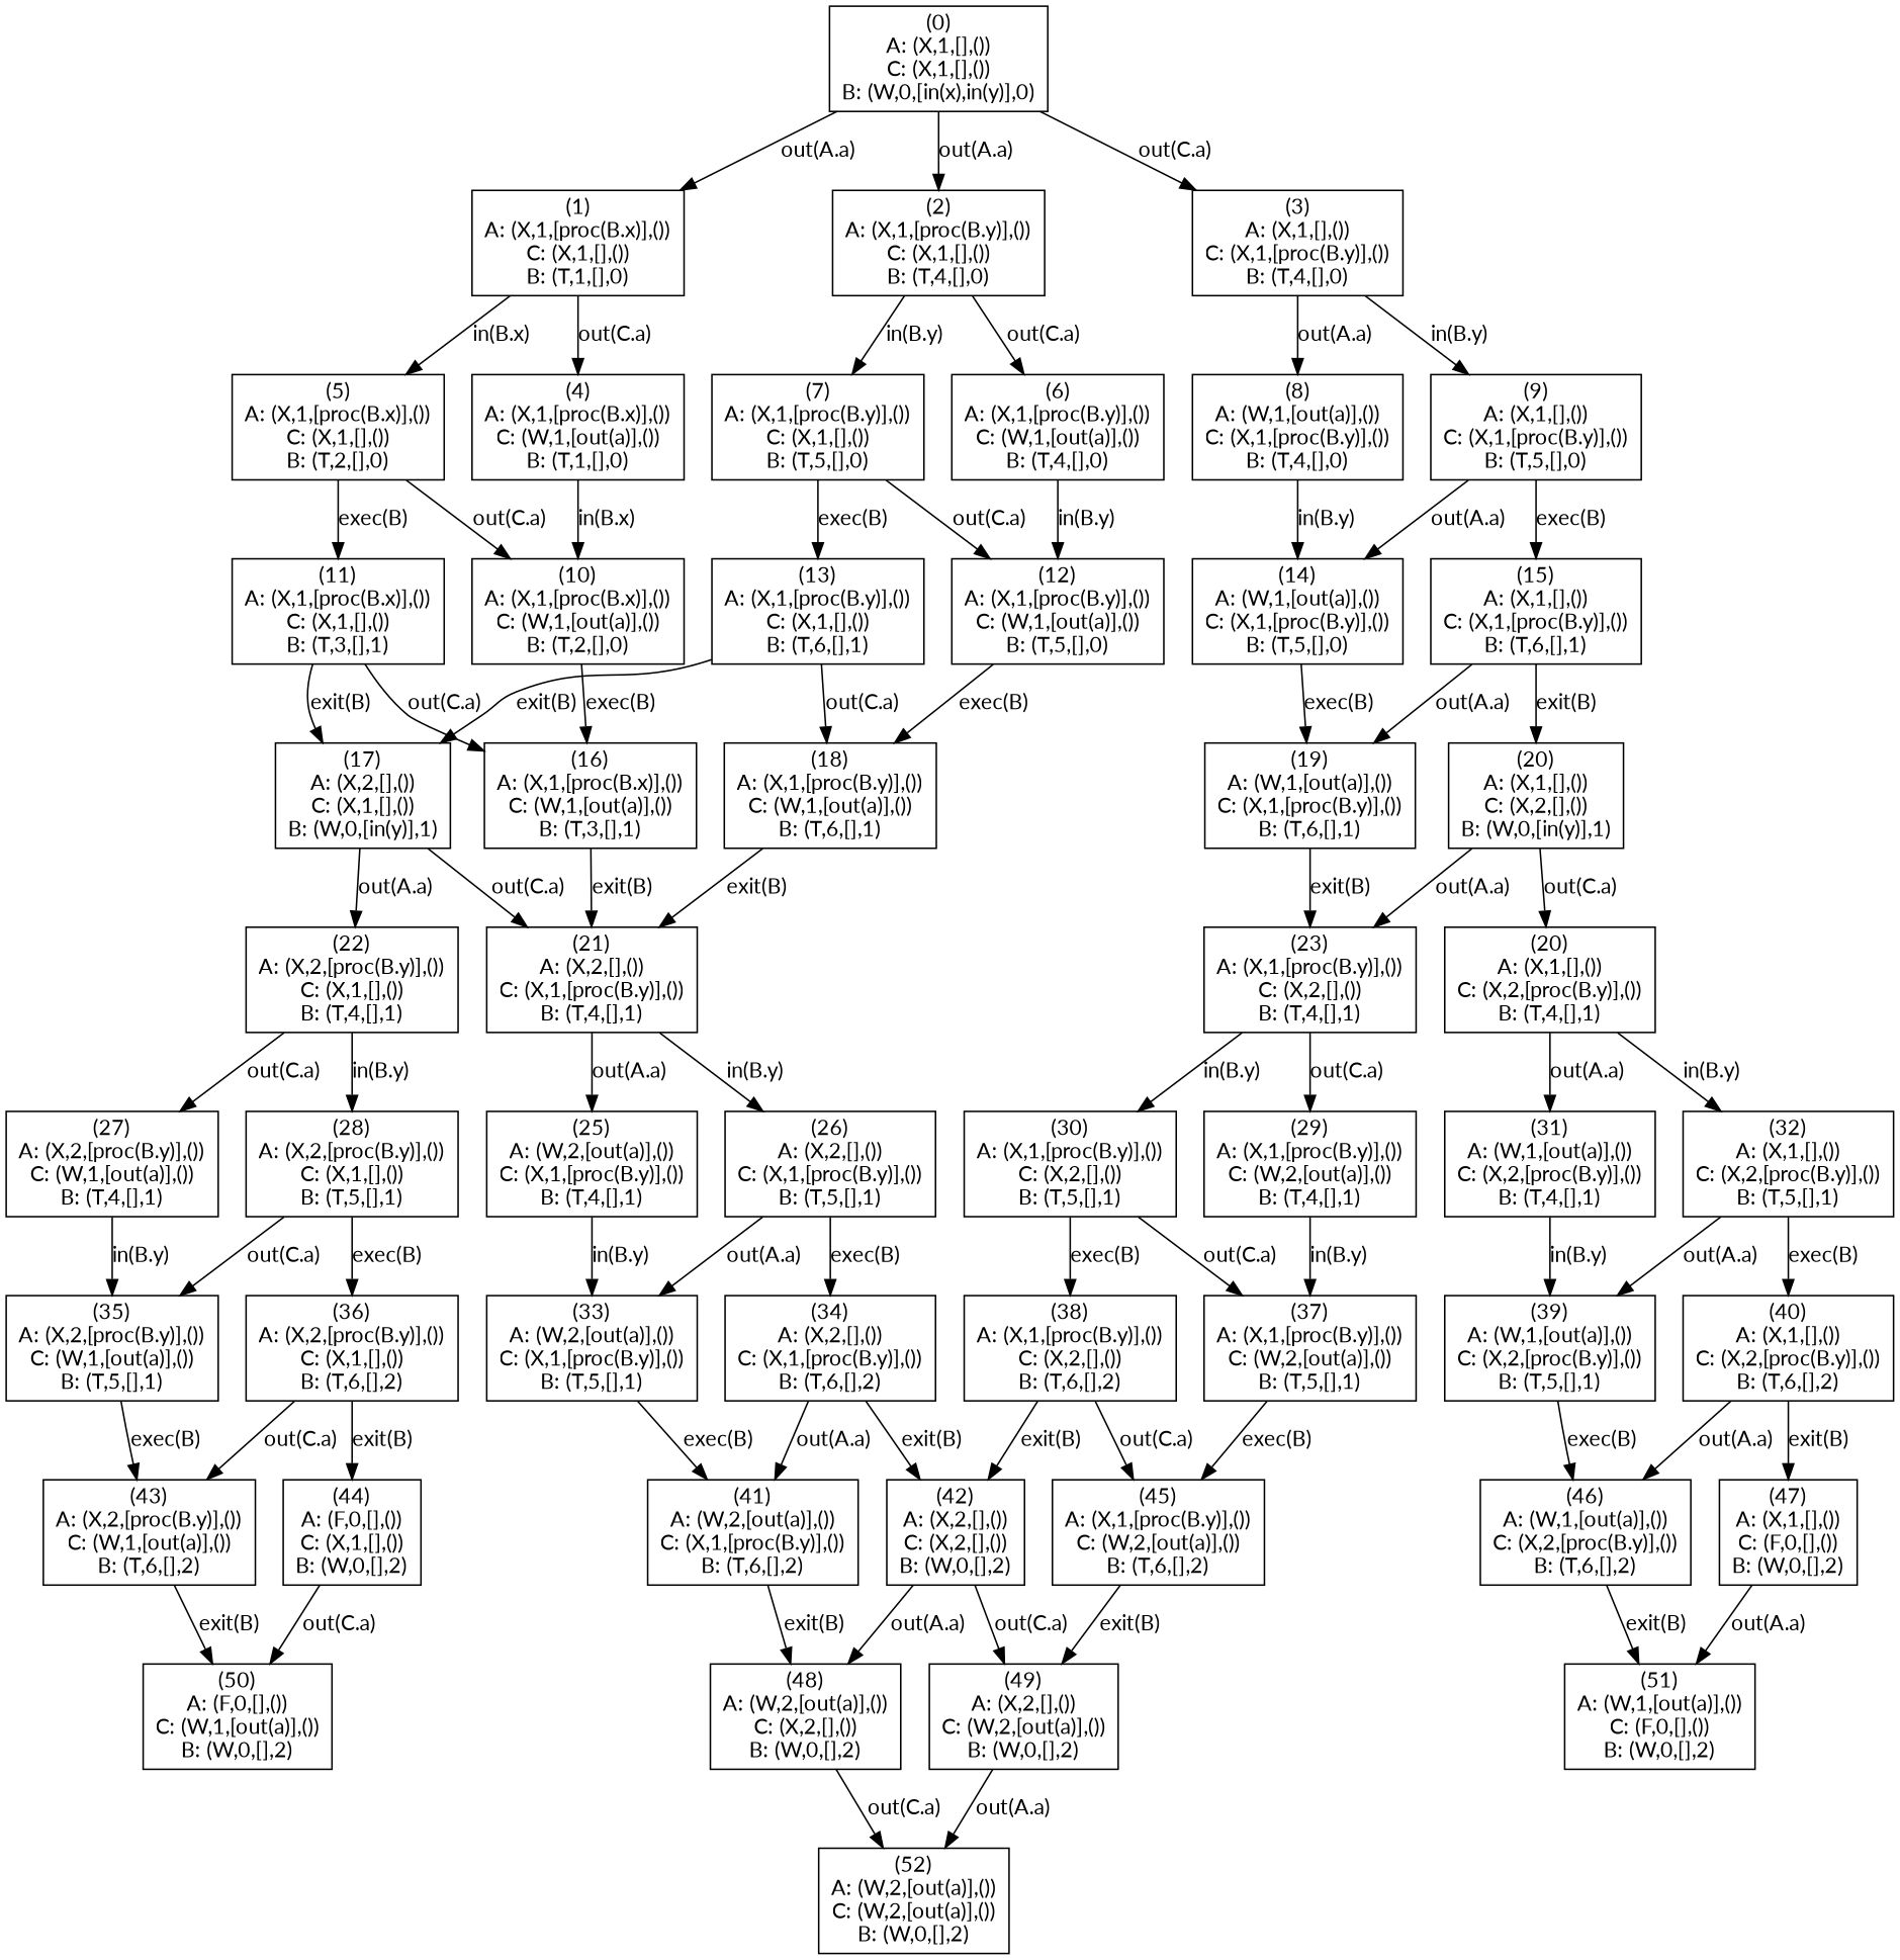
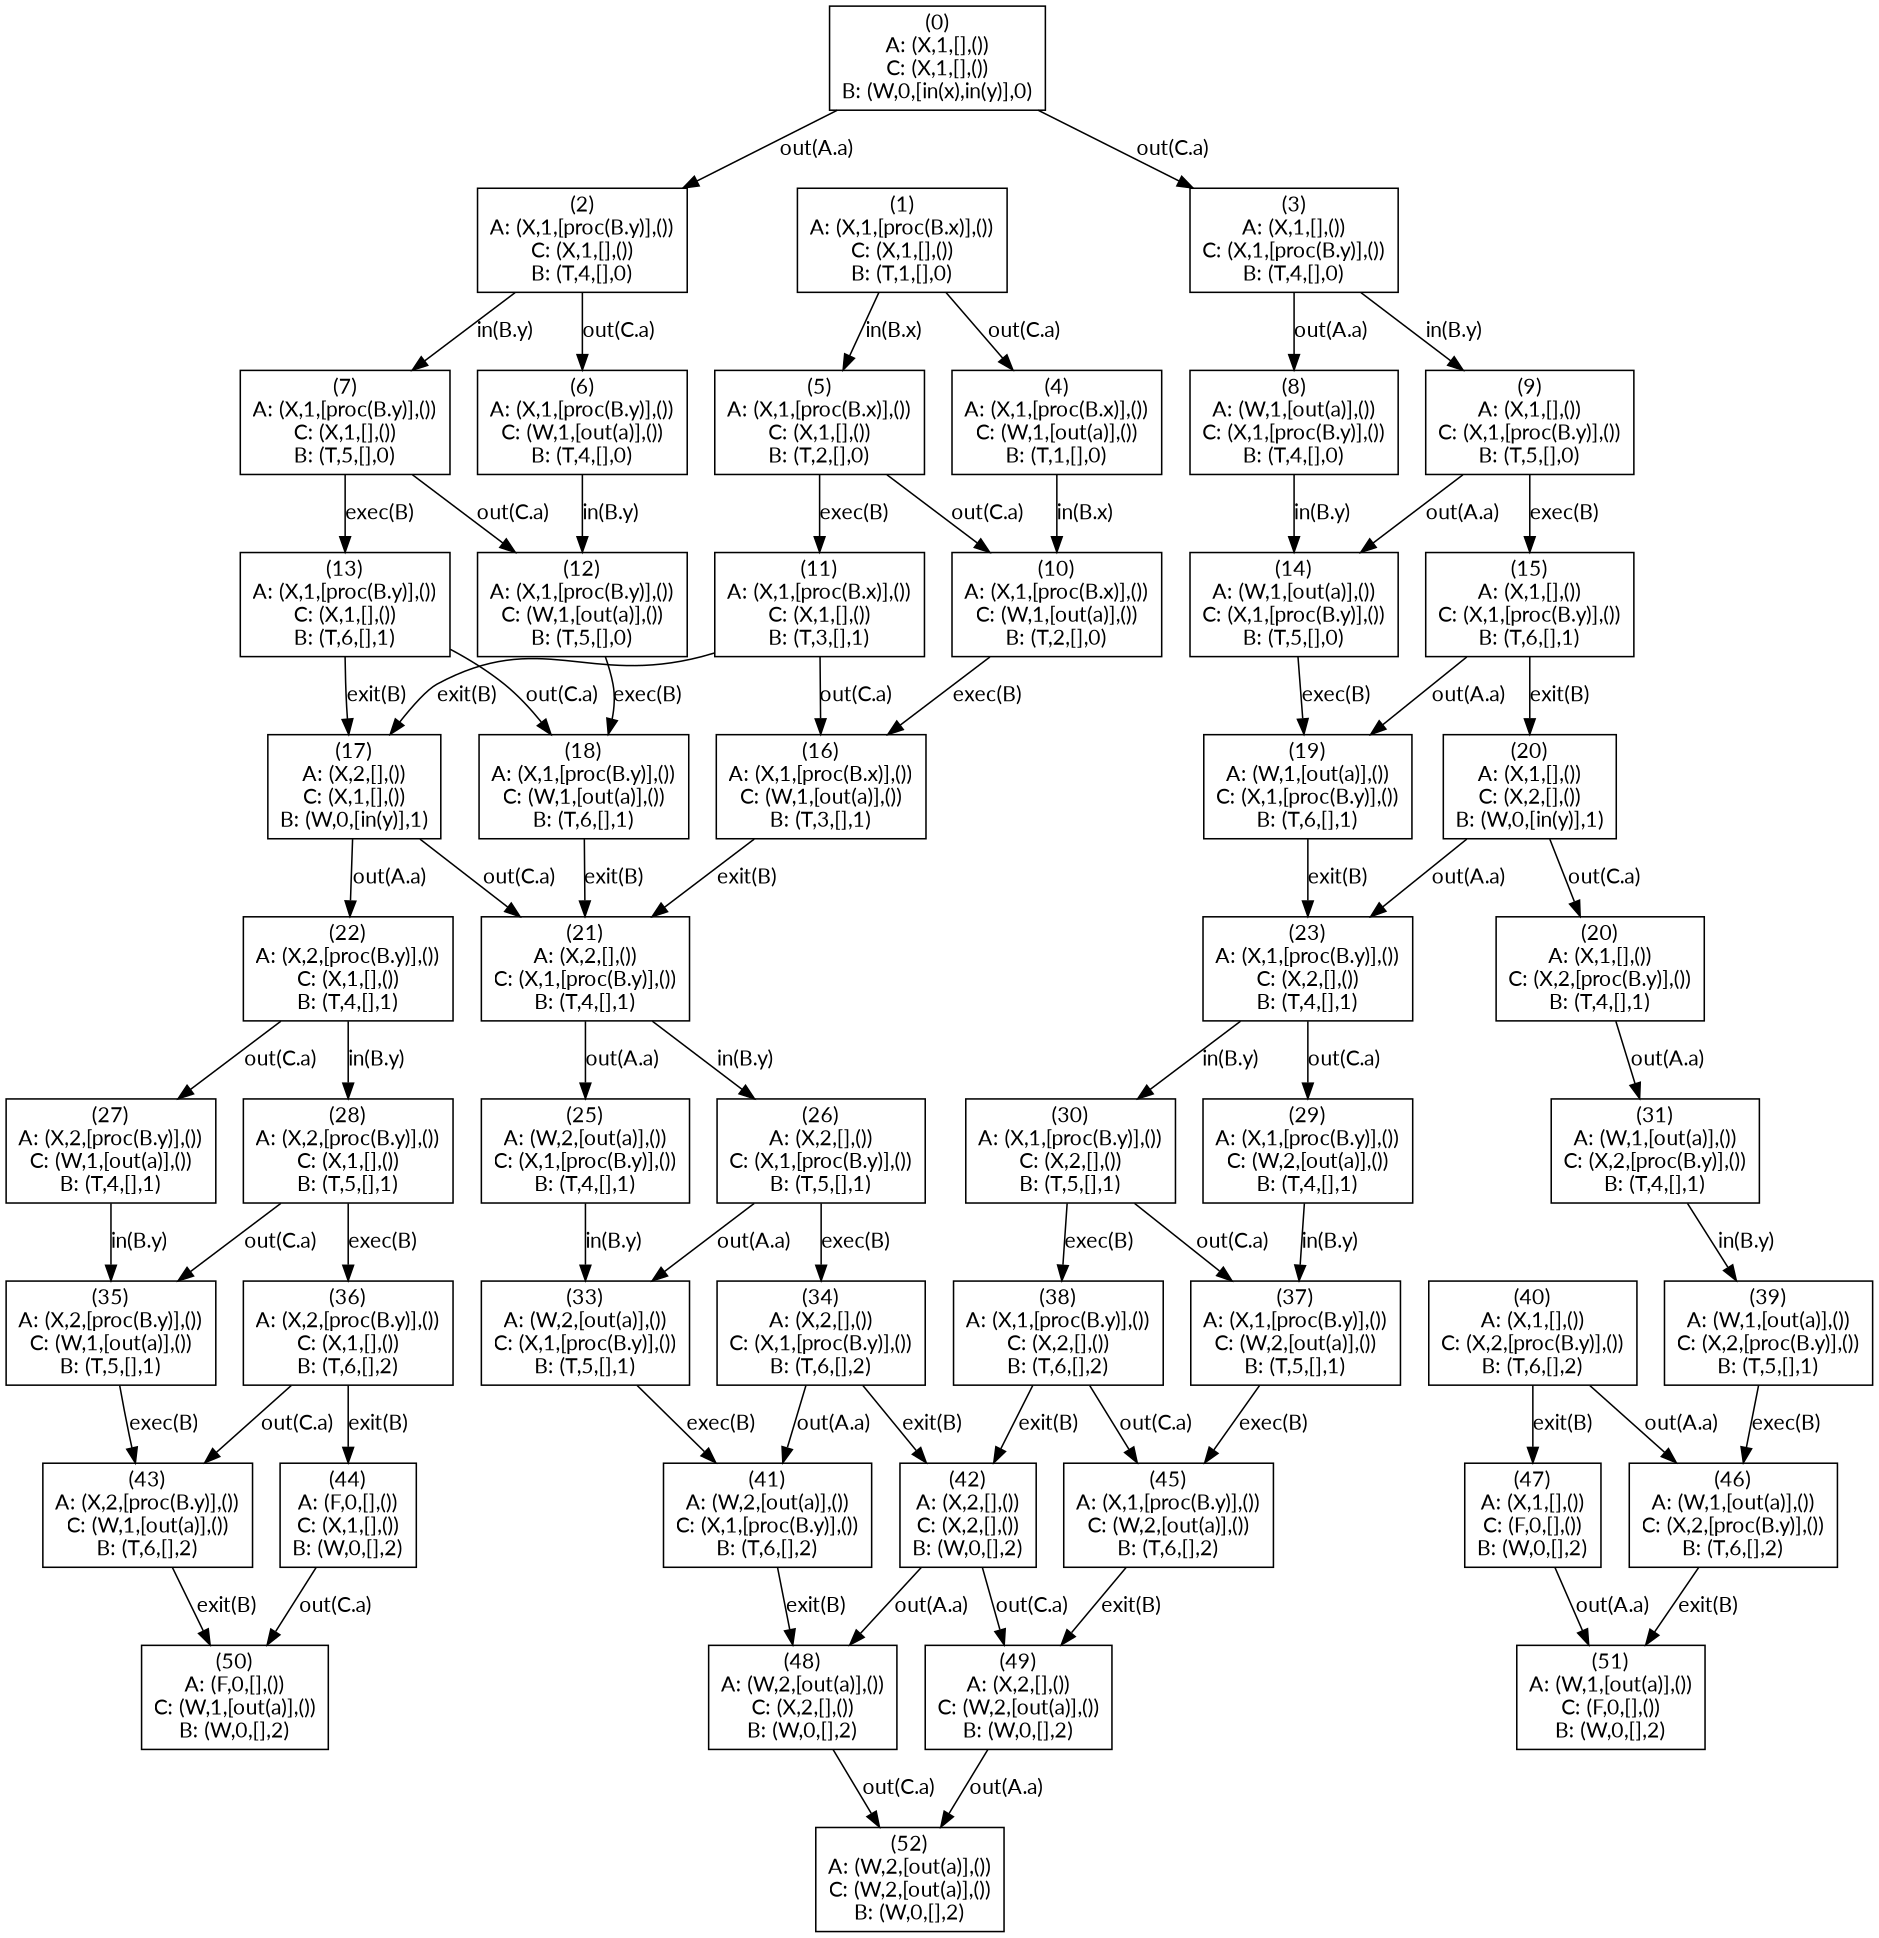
  digraph {
    fontname=Lato
    rankdir=TB
    node [fontname=Lato shape=box]
    edge [fontname=Lato]
    n1 [label="(0)\nA: (X,1,[],())\nC: (X,1,[],())\nB: (W,0,[in(x),in(y)],0)"]
    n2 [label="(1)\nA: (X,1,[proc(B.x)],())\nC: (X,1,[],())\nB: (T,1,[],0)"]
    n3 [label="(2)\nA: (X,1,[proc(B.y)],())\nC: (X,1,[],())\nB: (T,4,[],0)"]
    n4 [label="(3)\nA: (X,1,[],())\nC: (X,1,[proc(B.y)],())\nB: (T,4,[],0)"]
    n5 [label="(4)\nA: (X,1,[proc(B.x)],())\nC: (W,1,[out(a)],())\nB: (T,1,[],0)"]
    n6 [label="(5)\nA: (X,1,[proc(B.x)],())\nC: (X,1,[],())\nB: (T,2,[],0)"]
    n7 [label="(6)\nA: (X,1,[proc(B.y)],())\nC: (W,1,[out(a)],())\nB: (T,4,[],0)"]
    n8 [label="(7)\nA: (X,1,[proc(B.y)],())\nC: (X,1,[],())\nB: (T,5,[],0)"]
    n9 [label="(8)\nA: (W,1,[out(a)],())\nC: (X,1,[proc(B.y)],())\nB: (T,4,[],0)"]
    n10 [label="(9)\nA: (X,1,[],())\nC: (X,1,[proc(B.y)],())\nB: (T,5,[],0)"]
    n11 [label="(10)\nA: (X,1,[proc(B.x)],())\nC: (W,1,[out(a)],())\nB: (T,2,[],0)"]
    n12 [label="(11)\nA: (X,1,[proc(B.x)],())\nC: (X,1,[],())\nB: (T,3,[],1)"]
    n13 [label="(12)\nA: (X,1,[proc(B.y)],())\nC: (W,1,[out(a)],())\nB: (T,5,[],0)"]
    n14 [label="(13)\nA: (X,1,[proc(B.y)],())\nC: (X,1,[],())\nB: (T,6,[],1)"]
    n15 [label="(14)\nA: (W,1,[out(a)],())\nC: (X,1,[proc(B.y)],())\nB: (T,5,[],0)"]
    n16 [label="(15)\nA: (X,1,[],())\nC: (X,1,[proc(B.y)],())\nB: (T,6,[],1)"]
    n17 [label="(16)\nA: (X,1,[proc(B.x)],())\nC: (W,1,[out(a)],())\nB: (T,3,[],1)"]
    n18 [label="(17)\nA: (X,2,[],())\nC: (X,1,[],())\nB: (W,0,[in(y)],1)"]
    n19 [label="(18)\nA: (X,1,[proc(B.y)],())\nC: (W,1,[out(a)],())\nB: (T,6,[],1)"]
    n20 [label="(19)\nA: (W,1,[out(a)],())\nC: (X,1,[proc(B.y)],())\nB: (T,6,[],1)"]
    n21 [label="(20)\nA: (X,1,[],())\nC: (X,2,[],())\nB: (W,0,[in(y)],1)"]
    n22 [label="(21)\nA: (X,2,[],())\nC: (X,1,[proc(B.y)],())\nB: (T,4,[],1)"]
    n23 [label="(22)\nA: (X,2,[proc(B.y)],())\nC: (X,1,[],())\nB: (T,4,[],1)"]
    n24 [label="(23)\nA: (X,1,[proc(B.y)],())\nC: (X,2,[],())\nB: (T,4,[],1)"]
    n25 [label="(20)\nA: (X,1,[],())\nC: (X,2,[proc(B.y)],())\nB: (T,4,[],1)"]
    n26 [label="(25)\nA: (W,2,[out(a)],())\nC: (X,1,[proc(B.y)],())\nB: (T,4,[],1)"]
    n27 [label="(26)\nA: (X,2,[],())\nC: (X,1,[proc(B.y)],())\nB: (T,5,[],1)"]
    n28 [label="(27)\nA: (X,2,[proc(B.y)],())\nC: (W,1,[out(a)],())\nB: (T,4,[],1)"]
    n29 [label="(28)\nA: (X,2,[proc(B.y)],())\nC: (X,1,[],())\nB: (T,5,[],1)"]
    n30 [label="(29)\nA: (X,1,[proc(B.y)],())\nC: (W,2,[out(a)],())\nB: (T,4,[],1)"]
    n31 [label="(30)\nA: (X,1,[proc(B.y)],())\nC: (X,2,[],())\nB: (T,5,[],1)"]
    n32 [label="(31)\nA: (W,1,[out(a)],())\nC: (X,2,[proc(B.y)],())\nB: (T,4,[],1)"]
-   n33 [label="(32)\nA: (X,1,[],())\nC: (X,2,[proc(B.y)],())\nB: (T,5,[],1)"]
    n34 [label="(33)\nA: (W,2,[out(a)],())\nC: (X,1,[proc(B.y)],())\nB: (T,5,[],1)"]
    n35 [label="(34)\nA: (X,2,[],())\nC: (X,1,[proc(B.y)],())\nB: (T,6,[],2)"]
    n36 [label="(35)\nA: (X,2,[proc(B.y)],())\nC: (W,1,[out(a)],())\nB: (T,5,[],1)"]
    n37 [label="(36)\nA: (X,2,[proc(B.y)],())\nC: (X,1,[],())\nB: (T,6,[],2)"]
    n38 [label="(37)\nA: (X,1,[proc(B.y)],())\nC: (W,2,[out(a)],())\nB: (T,5,[],1)"]
    n39 [label="(38)\nA: (X,1,[proc(B.y)],())\nC: (X,2,[],())\nB: (T,6,[],2)"]
    n40 [label="(39)\nA: (W,1,[out(a)],())\nC: (X,2,[proc(B.y)],())\nB: (T,5,[],1)"]
    n41 [label="(40)\nA: (X,1,[],())\nC: (X,2,[proc(B.y)],())\nB: (T,6,[],2)"]
    n42 [label="(41)\nA: (W,2,[out(a)],())\nC: (X,1,[proc(B.y)],())\nB: (T,6,[],2)"]
    n43 [label="(42)\nA: (X,2,[],())\nC: (X,2,[],())\nB: (W,0,[],2)"]
    n44 [label="(43)\nA: (X,2,[proc(B.y)],())\nC: (W,1,[out(a)],())\nB: (T,6,[],2)"]
    n45 [label="(44)\nA: (F,0,[],())\nC: (X,1,[],())\nB: (W,0,[],2)"]
    n46 [label="(45)\nA: (X,1,[proc(B.y)],())\nC: (W,2,[out(a)],())\nB: (T,6,[],2)"]
    n47 [label="(46)\nA: (W,1,[out(a)],())\nC: (X,2,[proc(B.y)],())\nB: (T,6,[],2)"]
    n48 [label="(47)\nA: (X,1,[],())\nC: (F,0,[],())\nB: (W,0,[],2)"]
    n49 [label="(48)\nA: (W,2,[out(a)],())\nC: (X,2,[],())\nB: (W,0,[],2)"]
    n50 [label="(49)\nA: (X,2,[],())\nC: (W,2,[out(a)],())\nB: (W,0,[],2)"]
    n51 [label="(50)\nA: (F,0,[],())\nC: (W,1,[out(a)],())\nB: (W,0,[],2)"]
    n52 [label="(51)\nA: (W,1,[out(a)],())\nC: (F,0,[],())\nB: (W,0,[],2)"]
    n53 [label="(52)\nA: (W,2,[out(a)],())\nC: (W,2,[out(a)],())\nB: (W,0,[],2)"]
-   n1 -> n2 [label="out(A.a)"]
    n1 -> n3 [label="out(A.a)"]
    n1 -> n4 [label="out(C.a)"]
    n2 -> n5 [label="out(C.a)"]
    n2 -> n6 [label="in(B.x)"]
    n3 -> n7 [label="out(C.a)"]
    n3 -> n8 [label="in(B.y)"]
    n4 -> n9 [label="out(A.a)"]
    n4 -> n10 [label="in(B.y)"]
    n5 -> n11 [label="in(B.x)"]
    n6 -> n11 [label="out(C.a)"]
    n6 -> n12 [label="exec(B)"]
    n7 -> n13 [label="in(B.y)"]
    n8 -> n13 [label="out(C.a)"]
    n8 -> n14 [label="exec(B)"]
    n9 -> n15 [label="in(B.y)"]
    n10 -> n15 [label="out(A.a)"]
    n10 -> n16 [label="exec(B)"]
    n11 -> n17 [label="exec(B)"]
    n12 -> n17 [label="out(C.a)"]
    n12 -> n18 [label="exit(B)"]
    n13 -> n19 [label="exec(B)"]
    n14 -> n18 [label="exit(B)"]
    n14 -> n19 [label="out(C.a)"]
    n15 -> n20 [label="exec(B)"]
    n16 -> n20 [label="out(A.a)"]
    n16 -> n21 [label="exit(B)"]
    n17 -> n22 [label="exit(B)"]
    n18 -> n22 [label="out(C.a)"]
    n18 -> n23 [label="out(A.a)"]
    n19 -> n22 [label="exit(B)"]
    n20 -> n24 [label="exit(B)"]
    n21 -> n24 [label="out(A.a)"]
    n21 -> n25 [label="out(C.a)"]
    n22 -> n26 [label="out(A.a)"]
    n22 -> n27 [label="in(B.y)"]
    n23 -> n28 [label="out(C.a)"]
    n23 -> n29 [label="in(B.y)"]
    n24 -> n30 [label="out(C.a)"]
    n24 -> n31 [label="in(B.y)"]
    n25 -> n32 [label="out(A.a)"]
-   n25 -> n33 [label="in(B.y)"]
    n26 -> n34 [label="in(B.y)"]
    n27 -> n34 [label="out(A.a)"]
    n27 -> n35 [label="exec(B)"]
    n28 -> n36 [label="in(B.y)"]
    n29 -> n36 [label="out(C.a)"]
    n29 -> n37 [label="exec(B)"]
    n30 -> n38 [label="in(B.y)"]
    n31 -> n38 [label="out(C.a)"]
    n31 -> n39 [label="exec(B)"]
    n32 -> n40 [label="in(B.y)"]
-   n33 -> n40 [label="out(A.a)"]
-   n33 -> n41 [label="exec(B)"]
    n34 -> n42 [label="exec(B)"]
    n35 -> n42 [label="out(A.a)"]
    n35 -> n43 [label="exit(B)"]
    n36 -> n44 [label="exec(B)"]
    n37 -> n44 [label="out(C.a)"]
    n37 -> n45 [label="exit(B)"]
    n38 -> n46 [label="exec(B)"]
    n39 -> n43 [label="exit(B)"]
    n39 -> n46 [label="out(C.a)"]
    n40 -> n47 [label="exec(B)"]
    n41 -> n47 [label="out(A.a)"]
    n41 -> n48 [label="exit(B)"]
    n42 -> n49 [label="exit(B)"]
    n43 -> n49 [label="out(A.a)"]
    n43 -> n50 [label="out(C.a)"]
    n44 -> n51 [label="exit(B)"]
    n45 -> n51 [label="out(C.a)"]
    n46 -> n50 [label="exit(B)"]
    n47 -> n52 [label="exit(B)"]
    n48 -> n52 [label="out(A.a)"]
    n49 -> n53 [label="out(C.a)"]
    n50 -> n53 [label="out(A.a)"]
  }
